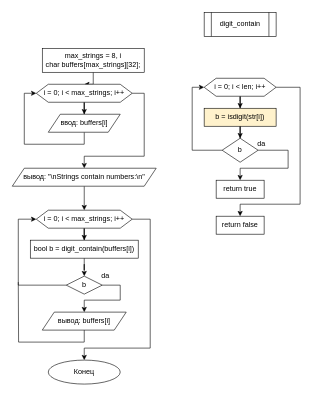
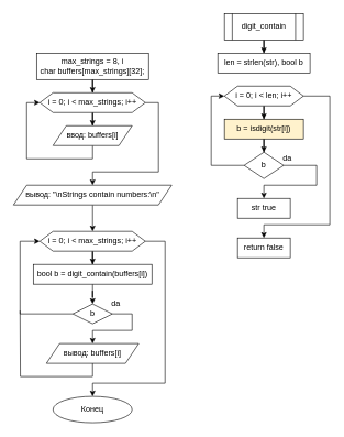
  <mxCell id="0" />
  <mxCell id="1" parent="0" />
  <mxCell id="2" value="Конец" style="ellipse;whiteSpace=wrap;html=1;" vertex="1" parent="1"><mxGeometry x="80" y="600" width="120" height="40" as="geometry" /></mxCell>
  <mxCell id="3" style="edgeStyle=orthogonalEdgeStyle;rounded=0;orthogonalLoop=1;jettySize=auto;html=1;entryX=0.5;entryY=0;entryDx=0;entryDy=0;" edge="1" parent="1" source="4" target="21"><mxGeometry relative="1" as="geometry"><mxPoint x="140" y="140" as="targetPoint" /></mxGeometry></mxCell>
- <mxCell id="4" value="max_strings = 8, i&lt;br&gt;char buffers[max_strings][32];" style="whiteSpace=wrap;html=1;" vertex="1" parent="1"><mxGeometry x="70" y="80" width="170" height="40" as="geometry" /></mxCell>
+ <mxCell id="4" value="max_strings = 8, i&lt;br&gt;char buffers[max_strings][32];" style="whiteSpace=wrap;html=1;" vertex="1" parent="1"><mxGeometry x="55" y="80" width="170" height="40" as="geometry" /></mxCell>
+ <mxCell id="5" value="" style="edgeStyle=orthogonalEdgeStyle;rounded=0;orthogonalLoop=1;jettySize=auto;html=1;" edge="1" parent="1" source="6" target="10"><mxGeometry relative="1" as="geometry" /></mxCell>
  <mxCell id="6" value="digit_contain" style="shape=process;whiteSpace=wrap;html=1;backgroundOutline=1;" vertex="1" parent="1"><mxGeometry x="339.97" y="20" width="120" height="40" as="geometry" /></mxCell>
  <mxCell id="7" value="" style="edgeStyle=orthogonalEdgeStyle;rounded=0;orthogonalLoop=1;jettySize=auto;html=1;" edge="1" parent="1" source="9" target="15"><mxGeometry relative="1" as="geometry" /></mxCell>
  <mxCell id="8" value="" style="edgeStyle=orthogonalEdgeStyle;rounded=0;orthogonalLoop=1;jettySize=auto;html=1;entryX=0.5;entryY=0;entryDx=0;entryDy=0;" edge="1" parent="1" source="9" target="18"><mxGeometry relative="1" as="geometry"><Array as="points"><mxPoint x="499.97" y="145" /><mxPoint x="499.97" y="340" /><mxPoint x="399.97" y="340" /></Array></mxGeometry></mxCell>
  <mxCell id="9" value="i = 0; i &amp;lt; len; i++" style="shape=hexagon;perimeter=hexagonPerimeter2;whiteSpace=wrap;html=1;fixedSize=1;" vertex="1" parent="1"><mxGeometry x="339.97" y="130" width="120" height="30" as="geometry" /></mxCell>
+ <mxCell id="10" value="len =&amp;nbsp;strlen(str), bool b" style="whiteSpace=wrap;html=1;" vertex="1" parent="1"><mxGeometry x="329.97" y="80" width="140" height="30" as="geometry" /></mxCell>
  <mxCell id="11" value="" style="edgeStyle=orthogonalEdgeStyle;rounded=0;orthogonalLoop=1;jettySize=auto;html=1;exitX=1;exitY=0.5;exitDx=0;exitDy=0;entryX=0.5;entryY=0;entryDx=0;entryDy=0;" edge="1" parent="1" source="13" target="16"><mxGeometry relative="1" as="geometry"><Array as="points"><mxPoint x="479.97" y="250" /><mxPoint x="479.97" y="280" /><mxPoint x="399.97" y="280" /></Array></mxGeometry></mxCell>
  <mxCell id="12" value="" style="edgeStyle=orthogonalEdgeStyle;rounded=0;orthogonalLoop=1;jettySize=auto;html=1;" edge="1" parent="1" source="13" target="9"><mxGeometry relative="1" as="geometry"><mxPoint x="319.97" y="270" as="targetPoint" /><Array as="points"><mxPoint x="319.97" y="250" /><mxPoint x="319.97" y="145" /></Array></mxGeometry></mxCell>
  <mxCell id="13" value="b" style="rhombus;whiteSpace=wrap;html=1;" vertex="1" parent="1"><mxGeometry x="369.97" y="230" width="60" height="40" as="geometry" /></mxCell>
  <mxCell id="14" style="edgeStyle=orthogonalEdgeStyle;rounded=0;orthogonalLoop=1;jettySize=auto;html=1;entryX=0.5;entryY=0;entryDx=0;entryDy=0;" edge="1" parent="1" source="15" target="13"><mxGeometry relative="1" as="geometry" /></mxCell>
  <mxCell id="15" value="b = isdigit(str[i])" style="whiteSpace=wrap;html=1;fillColor=#fff2cc;" vertex="1" parent="1"><mxGeometry x="339.97" y="180" width="120" height="30" as="geometry" /></mxCell>
- <mxCell id="16" value="return true" style="whiteSpace=wrap;html=1;" vertex="1" parent="1"><mxGeometry x="359.97" y="300" width="80" height="30" as="geometry" /></mxCell>
+ <mxCell id="16" value="str true" style="whiteSpace=wrap;html=1;" vertex="1" parent="1"><mxGeometry x="359.97" y="300" width="80" height="30" as="geometry" /></mxCell>
  <mxCell id="17" value="da" style="text;html=1;align=center;verticalAlign=middle;resizable=0;points=[];autosize=1;strokeColor=none;fillColor=none;" vertex="1" parent="1"><mxGeometry x="419.97" y="230" width="30" height="20" as="geometry" /></mxCell>
  <mxCell id="18" value="return false" style="whiteSpace=wrap;html=1;" vertex="1" parent="1"><mxGeometry x="359.97" y="360" width="80" height="30" as="geometry" /></mxCell>
  <mxCell id="19" style="edgeStyle=orthogonalEdgeStyle;rounded=0;orthogonalLoop=1;jettySize=auto;html=1;entryX=0.5;entryY=0;entryDx=0;entryDy=0;" edge="1" parent="1" source="21" target="23"><mxGeometry relative="1" as="geometry"><mxPoint x="140" y="190" as="targetPoint" /></mxGeometry></mxCell>
  <mxCell id="20" style="edgeStyle=orthogonalEdgeStyle;rounded=0;orthogonalLoop=1;jettySize=auto;html=1;exitX=1;exitY=0.5;exitDx=0;exitDy=0;entryX=0.5;entryY=0;entryDx=0;entryDy=0;" edge="1" parent="1" source="21" target="25"><mxGeometry relative="1" as="geometry"><mxPoint x="170" y="280" as="targetPoint" /><Array as="points"><mxPoint x="240" y="155" /><mxPoint x="240" y="260" /><mxPoint x="140" y="260" /></Array></mxGeometry></mxCell>
  <mxCell id="21" value="i = 0; i &amp;lt; max_strings; i++" style="shape=hexagon;perimeter=hexagonPerimeter2;whiteSpace=wrap;html=1;fixedSize=1;" vertex="1" parent="1"><mxGeometry x="60" y="140" width="160" height="30" as="geometry" /></mxCell>
  <mxCell id="22" style="edgeStyle=orthogonalEdgeStyle;rounded=0;orthogonalLoop=1;jettySize=auto;html=1;entryX=0;entryY=0.5;entryDx=0;entryDy=0;" edge="1" parent="1" source="23" target="21"><mxGeometry relative="1" as="geometry"><Array as="points"><mxPoint x="140" y="240" /><mxPoint x="40" y="240" /><mxPoint x="40" y="155" /></Array></mxGeometry></mxCell>
  <mxCell id="23" value="ввод: buffers[i]" style="shape=parallelogram;perimeter=parallelogramPerimeter;whiteSpace=wrap;html=1;fixedSize=1;" vertex="1" parent="1"><mxGeometry x="80" y="190" width="120" height="30" as="geometry" /></mxCell>
  <mxCell id="24" style="edgeStyle=orthogonalEdgeStyle;rounded=0;orthogonalLoop=1;jettySize=auto;html=1;entryX=0.5;entryY=0;entryDx=0;entryDy=0;" edge="1" parent="1" source="25" target="28"><mxGeometry relative="1" as="geometry" /></mxCell>
  <mxCell id="25" value="вывод:&amp;nbsp;&quot;\nStrings contain numbers:\n&quot;" style="shape=parallelogram;perimeter=parallelogramPerimeter;whiteSpace=wrap;html=1;fixedSize=1;" vertex="1" parent="1"><mxGeometry x="20" y="280" width="240" height="30" as="geometry" /></mxCell>
  <mxCell id="26" value="" style="edgeStyle=orthogonalEdgeStyle;rounded=0;orthogonalLoop=1;jettySize=auto;html=1;" edge="1" parent="1" source="28" target="33"><mxGeometry relative="1" as="geometry" /></mxCell>
  <mxCell id="27" style="edgeStyle=orthogonalEdgeStyle;rounded=0;orthogonalLoop=1;jettySize=auto;html=1;entryX=0.5;entryY=0;entryDx=0;entryDy=0;endArrow=classic;endFill=1;strokeColor=default;" edge="1" parent="1" source="28" target="2"><mxGeometry relative="1" as="geometry"><Array as="points"><mxPoint x="250" y="365" /><mxPoint x="250" y="580" /><mxPoint x="140" y="580" /></Array></mxGeometry></mxCell>
  <mxCell id="28" value="i = 0; i &amp;lt; max_strings; i++" style="shape=hexagon;perimeter=hexagonPerimeter2;whiteSpace=wrap;html=1;fixedSize=1;" vertex="1" parent="1"><mxGeometry x="60" y="350" width="160" height="30" as="geometry" /></mxCell>
  <mxCell id="29" style="edgeStyle=orthogonalEdgeStyle;rounded=0;orthogonalLoop=1;jettySize=auto;html=1;entryX=0.5;entryY=0;entryDx=0;entryDy=0;exitX=1;exitY=0.5;exitDx=0;exitDy=0;" edge="1" parent="1" source="31" target="35"><mxGeometry relative="1" as="geometry"><Array as="points"><mxPoint x="200" y="475" /><mxPoint x="200" y="500" /><mxPoint x="140" y="500" /></Array></mxGeometry></mxCell>
  <mxCell id="30" style="edgeStyle=orthogonalEdgeStyle;rounded=0;orthogonalLoop=1;jettySize=auto;html=1;entryX=0;entryY=0.5;entryDx=0;entryDy=0;" edge="1" parent="1" source="31" target="28"><mxGeometry relative="1" as="geometry"><Array as="points"><mxPoint x="30" y="475" /><mxPoint x="30" y="365" /></Array></mxGeometry></mxCell>
  <mxCell id="31" value="b" style="rhombus;whiteSpace=wrap;html=1;" vertex="1" parent="1"><mxGeometry x="110" y="460" width="60" height="30" as="geometry" /></mxCell>
  <mxCell id="32" style="edgeStyle=orthogonalEdgeStyle;rounded=0;orthogonalLoop=1;jettySize=auto;html=1;entryX=0.5;entryY=0;entryDx=0;entryDy=0;" edge="1" parent="1" source="33" target="31"><mxGeometry relative="1" as="geometry" /></mxCell>
  <mxCell id="33" value="bool b =&amp;nbsp;digit_contain(buffers[i])" style="whiteSpace=wrap;html=1;" vertex="1" parent="1"><mxGeometry x="50" y="400" width="180" height="30" as="geometry" /></mxCell>
  <mxCell id="34" style="edgeStyle=orthogonalEdgeStyle;rounded=0;orthogonalLoop=1;jettySize=auto;html=1;strokeColor=default;endArrow=none;endFill=0;exitX=0.5;exitY=1;exitDx=0;exitDy=0;" edge="1" parent="1" source="35"><mxGeometry relative="1" as="geometry"><mxPoint x="30" y="470" as="targetPoint" /></mxGeometry></mxCell>
  <mxCell id="35" value="вывод: buffers[i]" style="shape=parallelogram;perimeter=parallelogramPerimeter;whiteSpace=wrap;html=1;fixedSize=1;" vertex="1" parent="1"><mxGeometry x="70" y="520" width="140" height="30" as="geometry" /></mxCell>
  <mxCell id="36" value="da" style="text;html=1;align=center;verticalAlign=middle;resizable=0;points=[];autosize=1;strokeColor=none;fillColor=none;" vertex="1" parent="1"><mxGeometry x="160" y="450" width="30" height="20" as="geometry" /></mxCell>
